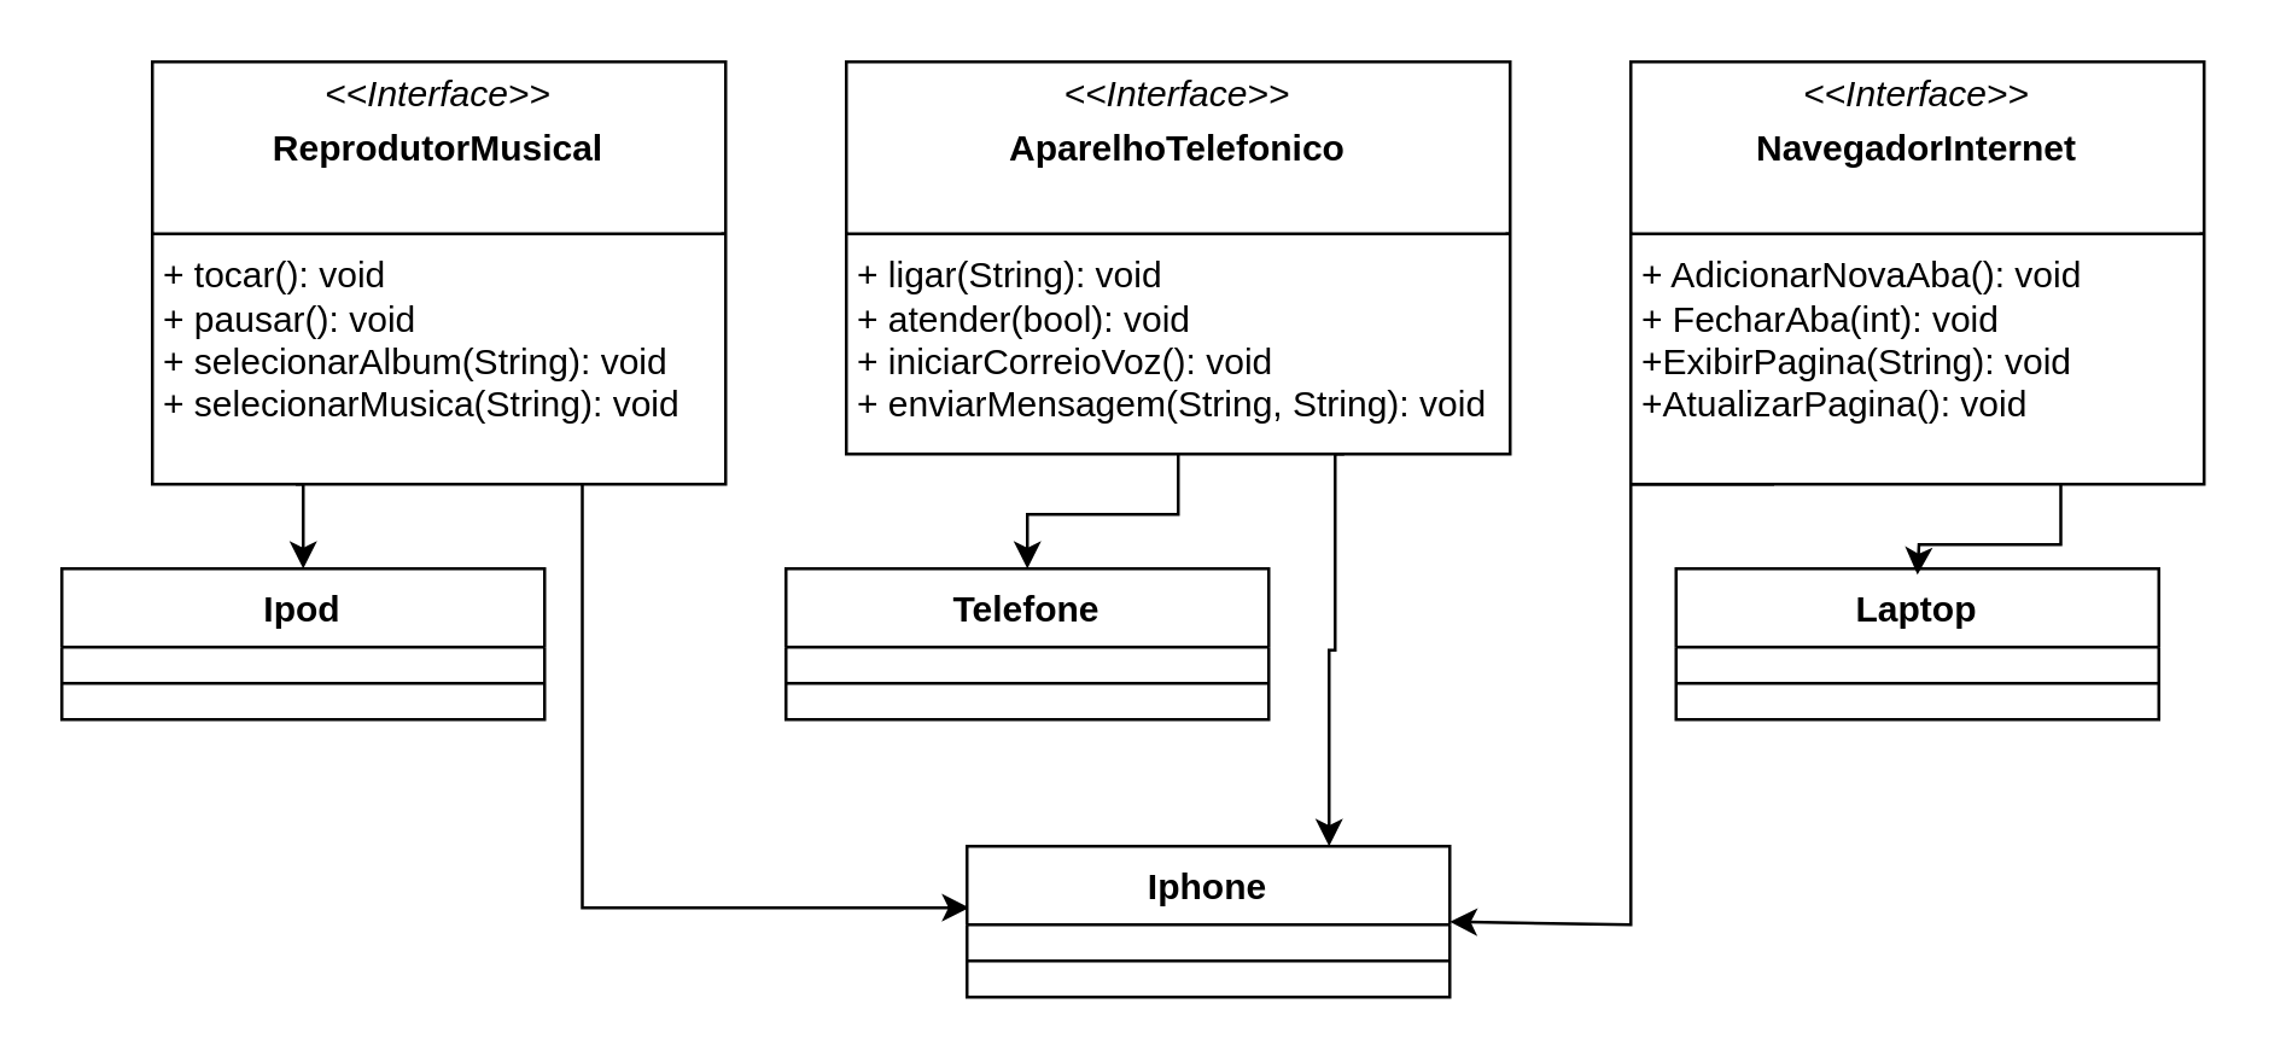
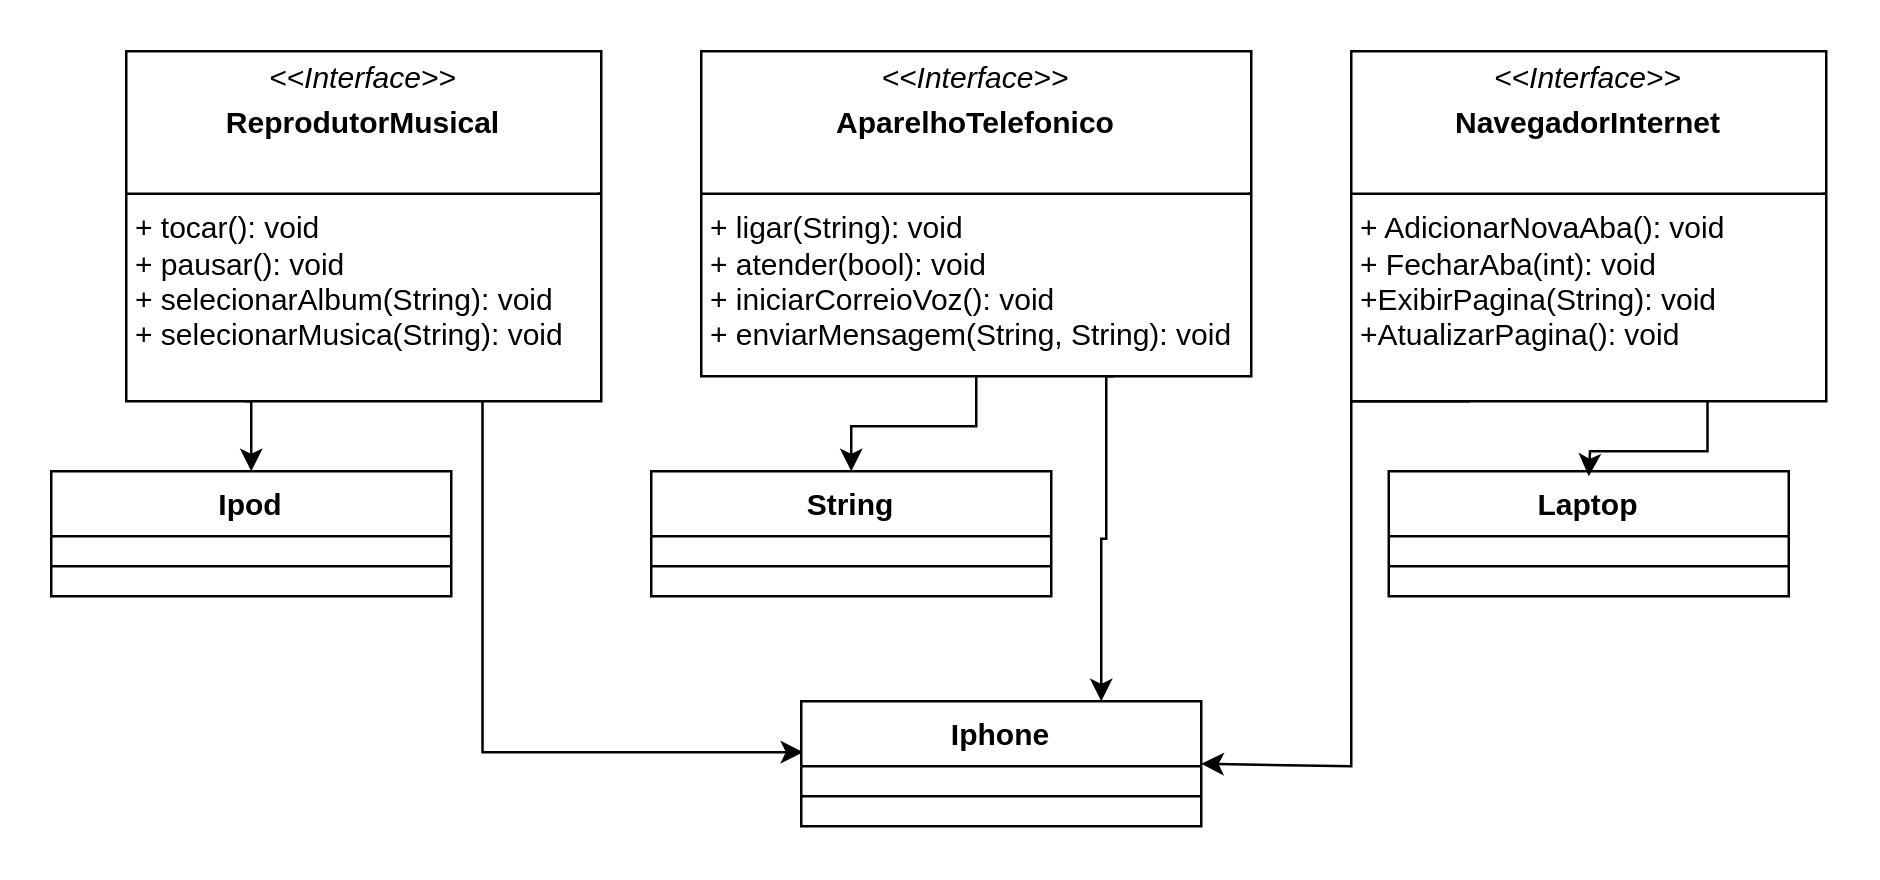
  <mxCell id="0" />
  <mxCell id="1" parent="0" />
  <mxCell id="2" style="edgeStyle=orthogonalEdgeStyle;rounded=0;orthogonalLoop=1;jettySize=auto;html=1;exitX=0.75;exitY=1;exitDx=0;exitDy=0;entryX=0.005;entryY=0.407;entryDx=0;entryDy=0;entryPerimeter=0;" edge="1" parent="1" source="5" target="16"><mxGeometry relative="1" as="geometry" /></mxCell>
  <mxCell id="3" style="edgeStyle=orthogonalEdgeStyle;rounded=0;orthogonalLoop=1;jettySize=auto;html=1;exitX=0.25;exitY=1;exitDx=0;exitDy=0;entryX=1;entryY=0.5;entryDx=0;entryDy=0;" edge="1" parent="1" source="9" target="16"><mxGeometry relative="1" as="geometry"><mxPoint x="510" y="290" as="targetPoint" /><Array as="points"><mxPoint x="540" y="160" /><mxPoint x="540" y="306" /></Array></mxGeometry></mxCell>
  <mxCell id="4" style="edgeStyle=orthogonalEdgeStyle;rounded=0;orthogonalLoop=1;jettySize=auto;html=1;exitX=0.25;exitY=1;exitDx=0;exitDy=0;entryX=0.5;entryY=0;entryDx=0;entryDy=0;" edge="1" parent="1" source="5" target="10"><mxGeometry relative="1" as="geometry" /></mxCell>
  <mxCell id="5" value="&lt;p style=&quot;margin:0px;margin-top:4px;text-align:center;&quot;&gt;&lt;i&gt;&amp;lt;&amp;lt;Interface&amp;gt;&amp;gt;&lt;/i&gt;&lt;/p&gt;&lt;p style=&quot;margin:0px;margin-top:4px;text-align:center;&quot;&gt;&lt;b&gt;ReprodutorMusical&lt;/b&gt;&lt;br&gt;&lt;/p&gt;&lt;br&gt;&lt;hr size=&quot;1&quot; style=&quot;border-style:solid;&quot;&gt;&lt;p style=&quot;margin:0px;margin-left:4px;&quot;&gt;+ tocar(): void&lt;br&gt;+ pausar(): void&lt;/p&gt;&lt;p style=&quot;margin:0px;margin-left:4px;&quot;&gt;+ selecionarAlbum(String): void&lt;/p&gt;&lt;p style=&quot;margin:0px;margin-left:4px;&quot;&gt;+ selecionarMusica(String): void&lt;br&gt;&lt;/p&gt;" style="verticalAlign=top;align=left;overflow=fill;html=1;whiteSpace=wrap;" vertex="1" parent="1"><mxGeometry x="50" y="20" width="190" height="140" as="geometry" /></mxCell>
  <mxCell id="6" style="edgeStyle=orthogonalEdgeStyle;rounded=0;orthogonalLoop=1;jettySize=auto;html=1;exitX=0.5;exitY=1;exitDx=0;exitDy=0;" edge="1" parent="1" source="8" target="12"><mxGeometry relative="1" as="geometry" /></mxCell>
  <mxCell id="7" style="edgeStyle=orthogonalEdgeStyle;rounded=0;orthogonalLoop=1;jettySize=auto;html=1;exitX=0.75;exitY=1;exitDx=0;exitDy=0;" edge="1" parent="1" source="8" target="16"><mxGeometry relative="1" as="geometry"><Array as="points"><mxPoint x="442" y="215" /><mxPoint x="440" y="215" /></Array></mxGeometry></mxCell>
  <mxCell id="8" value="&lt;p style=&quot;margin:0px;margin-top:4px;text-align:center;&quot;&gt;&lt;i&gt;&amp;lt;&amp;lt;Interface&amp;gt;&amp;gt;&lt;/i&gt;&lt;/p&gt;&lt;p style=&quot;margin:0px;margin-top:4px;text-align:center;&quot;&gt;&lt;b&gt;AparelhoTelefonico&lt;/b&gt;&lt;br&gt;&lt;/p&gt;&lt;br&gt;&lt;hr size=&quot;1&quot; style=&quot;border-style:solid;&quot;&gt;&lt;p style=&quot;margin:0px;margin-left:4px;&quot;&gt;+ ligar(String): void&lt;/p&gt;&lt;p style=&quot;margin:0px;margin-left:4px;&quot;&gt;+ atender(bool): void&lt;/p&gt;&lt;p style=&quot;margin:0px;margin-left:4px;&quot;&gt;+ iniciarCorreioVoz(): void&lt;/p&gt;&lt;p style=&quot;margin:0px;margin-left:4px;&quot;&gt;+ enviarMensagem(String, String): void&lt;br&gt;&lt;/p&gt;" style="verticalAlign=top;align=left;overflow=fill;html=1;whiteSpace=wrap;" vertex="1" parent="1"><mxGeometry x="280" y="20" width="220" height="130" as="geometry" /></mxCell>
  <mxCell id="9" value="&lt;p style=&quot;margin:0px;margin-top:4px;text-align:center;&quot;&gt;&lt;i&gt;&amp;lt;&amp;lt;Interface&amp;gt;&amp;gt;&lt;/i&gt;&lt;/p&gt;&lt;p style=&quot;margin:0px;margin-top:4px;text-align:center;&quot;&gt;&lt;b&gt;NavegadorInternet&lt;/b&gt;&lt;br&gt;&lt;/p&gt;&lt;br&gt;&lt;hr size=&quot;1&quot; style=&quot;border-style:solid;&quot;&gt;&lt;p style=&quot;margin:0px;margin-left:4px;&quot;&gt;+ AdicionarNovaAba(): void&lt;br&gt;+ FecharAba(int): void&lt;/p&gt;&lt;p style=&quot;margin:0px;margin-left:4px;&quot;&gt;+ExibirPagina(String): void&lt;/p&gt;&lt;p style=&quot;margin:0px;margin-left:4px;&quot;&gt;+AtualizarPagina(): void&lt;br&gt;&lt;/p&gt;" style="verticalAlign=top;align=left;overflow=fill;html=1;whiteSpace=wrap;" vertex="1" parent="1"><mxGeometry x="540" y="20" width="190" height="140" as="geometry" /></mxCell>
  <mxCell id="10" value="Ipod" style="swimlane;fontStyle=1;align=center;verticalAlign=top;childLayout=stackLayout;horizontal=1;startSize=26;horizontalStack=0;resizeParent=1;resizeParentMax=0;resizeLast=0;collapsible=1;marginBottom=0;whiteSpace=wrap;html=1;" vertex="1" parent="1"><mxGeometry x="20" y="188" width="160" height="50" as="geometry" /></mxCell>
  <mxCell id="11" value="" style="line;strokeWidth=1;fillColor=none;align=left;verticalAlign=middle;spacingTop=-1;spacingLeft=3;spacingRight=3;rotatable=0;labelPosition=right;points=[];portConstraint=eastwest;strokeColor=inherit;" vertex="1" parent="10"><mxGeometry y="26" width="160" height="24" as="geometry" /></mxCell>
- <mxCell id="12" value="Telefone" style="swimlane;fontStyle=1;align=center;verticalAlign=top;childLayout=stackLayout;horizontal=1;startSize=26;horizontalStack=0;resizeParent=1;resizeParentMax=0;resizeLast=0;collapsible=1;marginBottom=0;whiteSpace=wrap;html=1;" vertex="1" parent="1"><mxGeometry x="260" y="188" width="160" height="50" as="geometry" /></mxCell>
+ <mxCell id="12" value="String" style="swimlane;fontStyle=1;align=center;verticalAlign=top;childLayout=stackLayout;horizontal=1;startSize=26;horizontalStack=0;resizeParent=1;resizeParentMax=0;resizeLast=0;collapsible=1;marginBottom=0;whiteSpace=wrap;html=1;" vertex="1" parent="1"><mxGeometry x="260" y="188" width="160" height="50" as="geometry" /></mxCell>
  <mxCell id="13" value="" style="line;strokeWidth=1;fillColor=none;align=left;verticalAlign=middle;spacingTop=-1;spacingLeft=3;spacingRight=3;rotatable=0;labelPosition=right;points=[];portConstraint=eastwest;strokeColor=inherit;" vertex="1" parent="12"><mxGeometry y="26" width="160" height="24" as="geometry" /></mxCell>
  <mxCell id="14" value="Laptop" style="swimlane;fontStyle=1;align=center;verticalAlign=top;childLayout=stackLayout;horizontal=1;startSize=26;horizontalStack=0;resizeParent=1;resizeParentMax=0;resizeLast=0;collapsible=1;marginBottom=0;whiteSpace=wrap;html=1;" vertex="1" parent="1"><mxGeometry x="555" y="188" width="160" height="50" as="geometry" /></mxCell>
  <mxCell id="15" value="" style="line;strokeWidth=1;fillColor=none;align=left;verticalAlign=middle;spacingTop=-1;spacingLeft=3;spacingRight=3;rotatable=0;labelPosition=right;points=[];portConstraint=eastwest;strokeColor=inherit;" vertex="1" parent="14"><mxGeometry y="26" width="160" height="24" as="geometry" /></mxCell>
  <mxCell id="16" value="Iphone" style="swimlane;fontStyle=1;align=center;verticalAlign=top;childLayout=stackLayout;horizontal=1;startSize=26;horizontalStack=0;resizeParent=1;resizeParentMax=0;resizeLast=0;collapsible=1;marginBottom=0;whiteSpace=wrap;html=1;" vertex="1" parent="1"><mxGeometry x="320" y="280" width="160" height="50" as="geometry" /></mxCell>
  <mxCell id="17" value="" style="line;strokeWidth=1;fillColor=none;align=left;verticalAlign=middle;spacingTop=-1;spacingLeft=3;spacingRight=3;rotatable=0;labelPosition=right;points=[];portConstraint=eastwest;strokeColor=inherit;" vertex="1" parent="16"><mxGeometry y="26" width="160" height="24" as="geometry" /></mxCell>
  <mxCell id="18" style="edgeStyle=orthogonalEdgeStyle;rounded=0;orthogonalLoop=1;jettySize=auto;html=1;exitX=0.75;exitY=1;exitDx=0;exitDy=0;" edge="1" parent="1" source="9"><mxGeometry relative="1" as="geometry"><mxPoint x="635" y="190" as="targetPoint" /></mxGeometry></mxCell>
